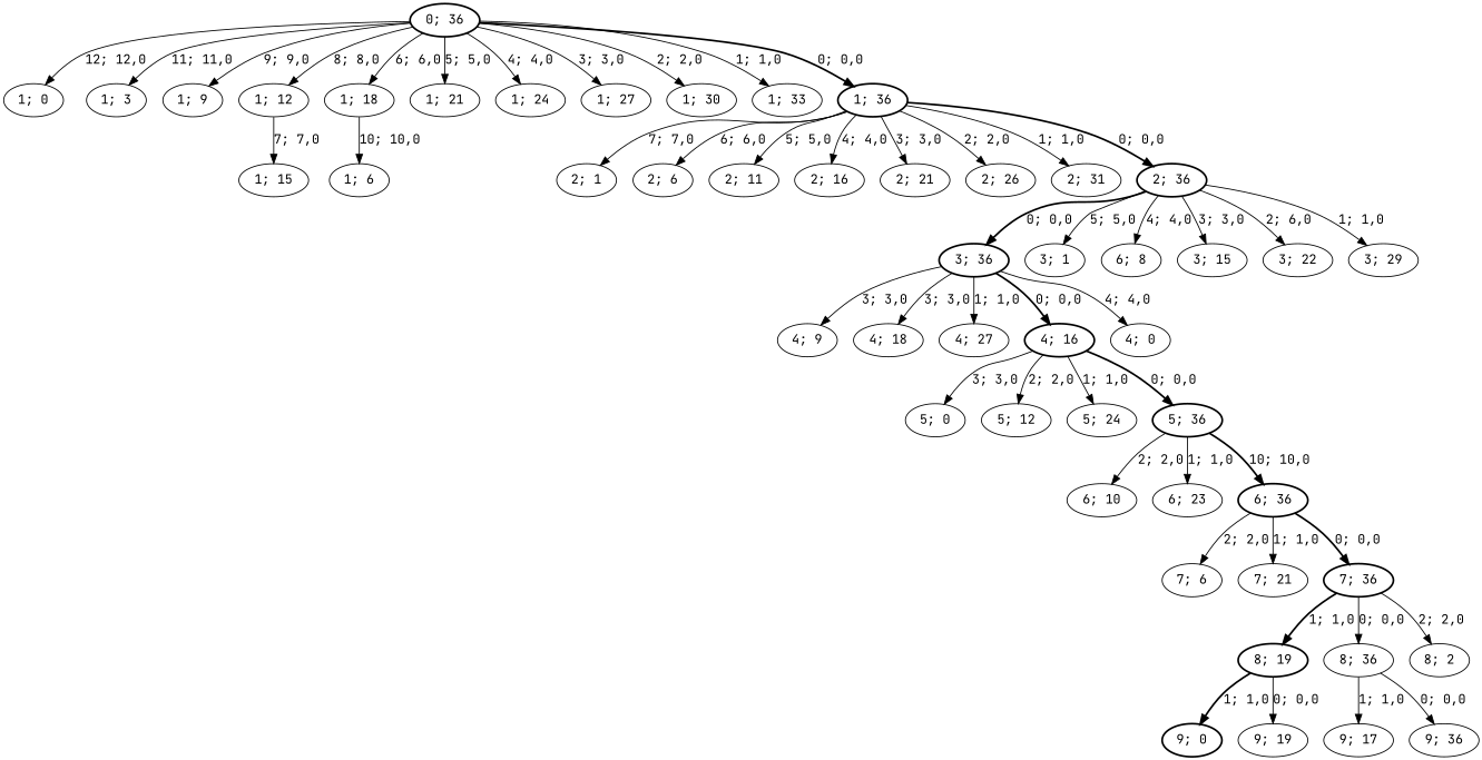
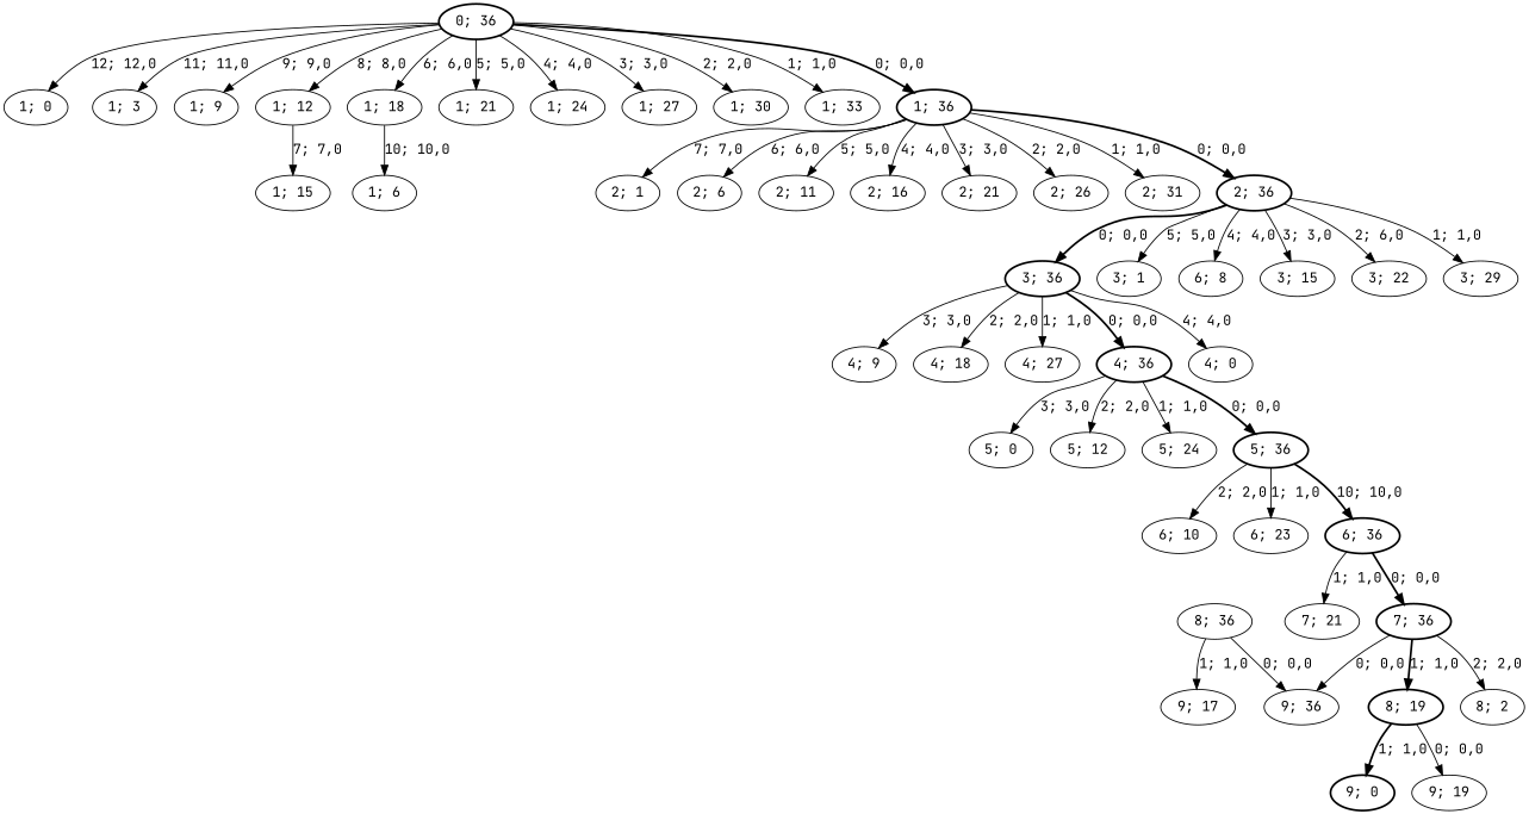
  strict digraph {
    fontname="JetBrains Mono"
    node [fontname="JetBrains Mono" style=solid]
    edge [fontname="JetBrains Mono" style=solid]
    n1 [label="3; 36" style=bold]
    n2 [label="4; 9"]
    n3 [label="4; 18"]
    n4 [label="4; 27"]
-   n5 [label="4; 16" style=bold]
+   n5 [label="4; 36" style=bold]
    n6 [label="4; 0"]
    n7 [label="5; 0"]
    n8 [label="5; 12"]
    n9 [label="5; 24"]
    n10 [label="5; 36" style=bold]
    n11 [label="8; 19" style=bold]
    n12 [label="9; 0" style=bold]
    n13 [label="9; 19"]
    n14 [label="8; 36"]
    n15 [label="9; 17"]
    n16 [label="9; 36"]
    n17 [label="1; 0"]
    n18 [label="6; 10"]
    n19 [label="6; 23"]
    n20 [label="6; 36" style=bold]
    n21 [label="1; 3"]
    n22 [label="0; 36" style=bold]
    n23 [label="1; 9"]
    n24 [label="1; 12"]
    n25 [label="1; 18"]
    n26 [label="1; 21"]
    n27 [label="1; 24"]
    n28 [label="1; 27"]
    n29 [label="1; 30"]
    n30 [label="1; 33"]
    n31 [label="1; 36" style=bold]
    n32 [label="1; 6"]
    n33 [label="1; 15"]
    n34 [label="2; 1"]
    n35 [label="2; 6"]
    n36 [label="2; 11"]
    n37 [label="2; 16"]
    n38 [label="2; 21"]
    n39 [label="2; 26"]
    n40 [label="2; 31"]
    n41 [label="2; 36" style=bold]
-   n42 [label="7; 6"]
    n43 [label="7; 21"]
    n44 [label="7; 36" style=bold]
    n45 [label="3; 1"]
    n46 [label="6; 8"]
    n47 [label="3; 15"]
    n48 [label="3; 22"]
    n49 [label="3; 29"]
    n50 [label="8; 2"]
    n1 -> n2 [label="3; 3,0"]
-   n1 -> n3 [label="3; 3,0"]
+   n1 -> n3 [label="2; 2,0"]
    n1 -> n4 [label="1; 1,0"]
    n1 -> n5 [label="0; 0,0" style=bold]
    n1 -> n6 [label="4; 4,0"]
    n5 -> n7 [label="3; 3,0"]
    n5 -> n8 [label="2; 2,0"]
    n5 -> n9 [label="1; 1,0"]
    n5 -> n10 [label="0; 0,0" style=bold]
    n10 -> n18 [label="2; 2,0"]
    n10 -> n19 [label="1; 1,0"]
    n10 -> n20 [label="10; 10,0" style=bold]
    n11 -> n12 [label="1; 1,0" style=bold]
    n11 -> n13 [label="0; 0,0"]
    n14 -> n15 [label="1; 1,0"]
    n14 -> n16 [label="0; 0,0"]
-   n20 -> n42 [label="2; 2,0"]
    n20 -> n43 [label="1; 1,0"]
    n20 -> n44 [label="0; 0,0" style=bold]
    n22 -> n17 [label="12; 12,0"]
    n22 -> n21 [label="11; 11,0"]
    n22 -> n23 [label="9; 9,0"]
    n22 -> n24 [label="8; 8,0"]
    n22 -> n25 [label="6; 6,0"]
    n22 -> n26 [label="5; 5,0"]
    n22 -> n27 [label="4; 4,0"]
    n22 -> n28 [label="3; 3,0"]
    n22 -> n29 [label="2; 2,0"]
    n22 -> n30 [label="1; 1,0"]
    n22 -> n31 [label="0; 0,0" style=bold]
    n24 -> n33 [label="7; 7,0"]
    n25 -> n32 [label="10; 10,0"]
    n31 -> n34 [label="7; 7,0"]
    n31 -> n35 [label="6; 6,0"]
    n31 -> n36 [label="5; 5,0"]
    n31 -> n37 [label="4; 4,0"]
    n31 -> n38 [label="3; 3,0"]
    n31 -> n39 [label="2; 2,0"]
    n31 -> n40 [label="1; 1,0"]
    n31 -> n41 [label="0; 0,0" style=bold]
    n41 -> n1 [label="0; 0,0" style=bold]
    n41 -> n45 [label="5; 5,0"]
    n41 -> n46 [label="4; 4,0"]
    n41 -> n47 [label="3; 3,0"]
    n41 -> n48 [label="2; 6,0"]
    n41 -> n49 [label="1; 1,0"]
    n44 -> n11 [label="1; 1,0" style=bold]
-   n44 -> n14 [label="0; 0,0"]
+   n44 -> n16 [label="0; 0,0"]
    n44 -> n50 [label="2; 2,0"]
  }
